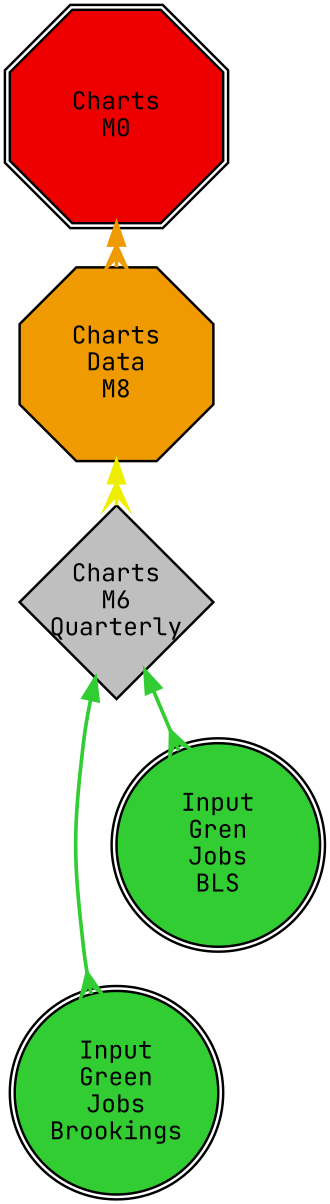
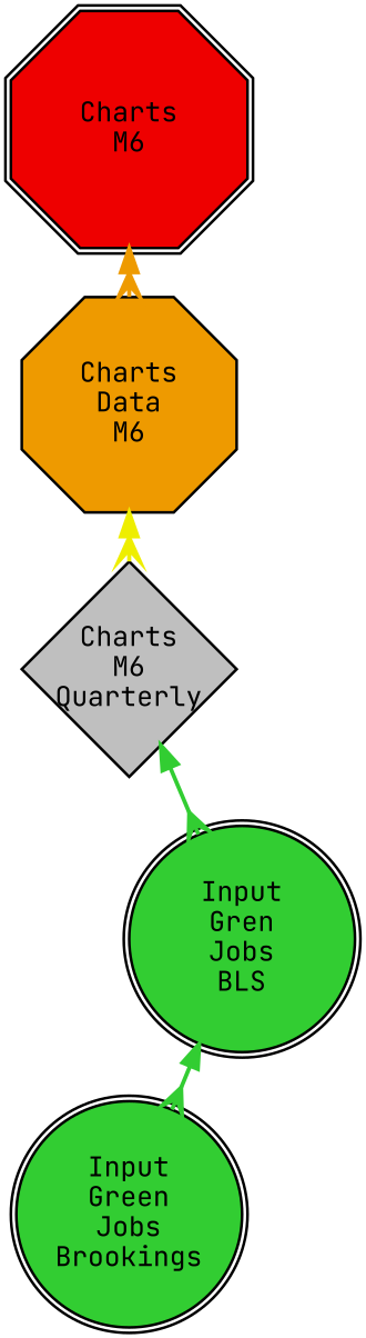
  digraph {
    fontname="JetBrains Mono"
    nodesep=0.75
    node [fillcolor=limegreen fixedsize=true fontname="JetBrains Mono" fontsize=20 penwidth=2 shape=doublecircle style=filled]
    edge [arrowhead=crow arrowsize=1.75 color=limegreen dir=both fontname="JetBrains Mono" penwidth=3]
-   n1 [fillcolor=red2 height=2.2 label="Charts\nM0" shape=doubleoctagon width=2.2]
-   n2 [fillcolor=orange2 height=2.2 label="Charts\nData\nM8" shape=octagon width=2.2]
+   n1 [fillcolor=red2 height=2.2 label="Charts\nM6" shape=doubleoctagon width=2.2]
+   n2 [fillcolor=orange2 height=2.2 label="Charts\nData\nM6" shape=octagon width=2.2]
    n3 [fillcolor=grey75 height=2.2 label="Charts\nM6\nQuarterly" shape=diamond width=2.2]
    n4 [height=2.2 label="Input\nGreen\nJobs\nBrookings" width=2.2]
    n5 [height=2.2 label="Input\nGren\nJobs\nBLS" width=2.2]
    n1 -> n2 [color=orange2]
    n2 -> n3 [color=yellow2]
-   n3 -> n4
+   n5 -> n4
    n3 -> n5
  }
